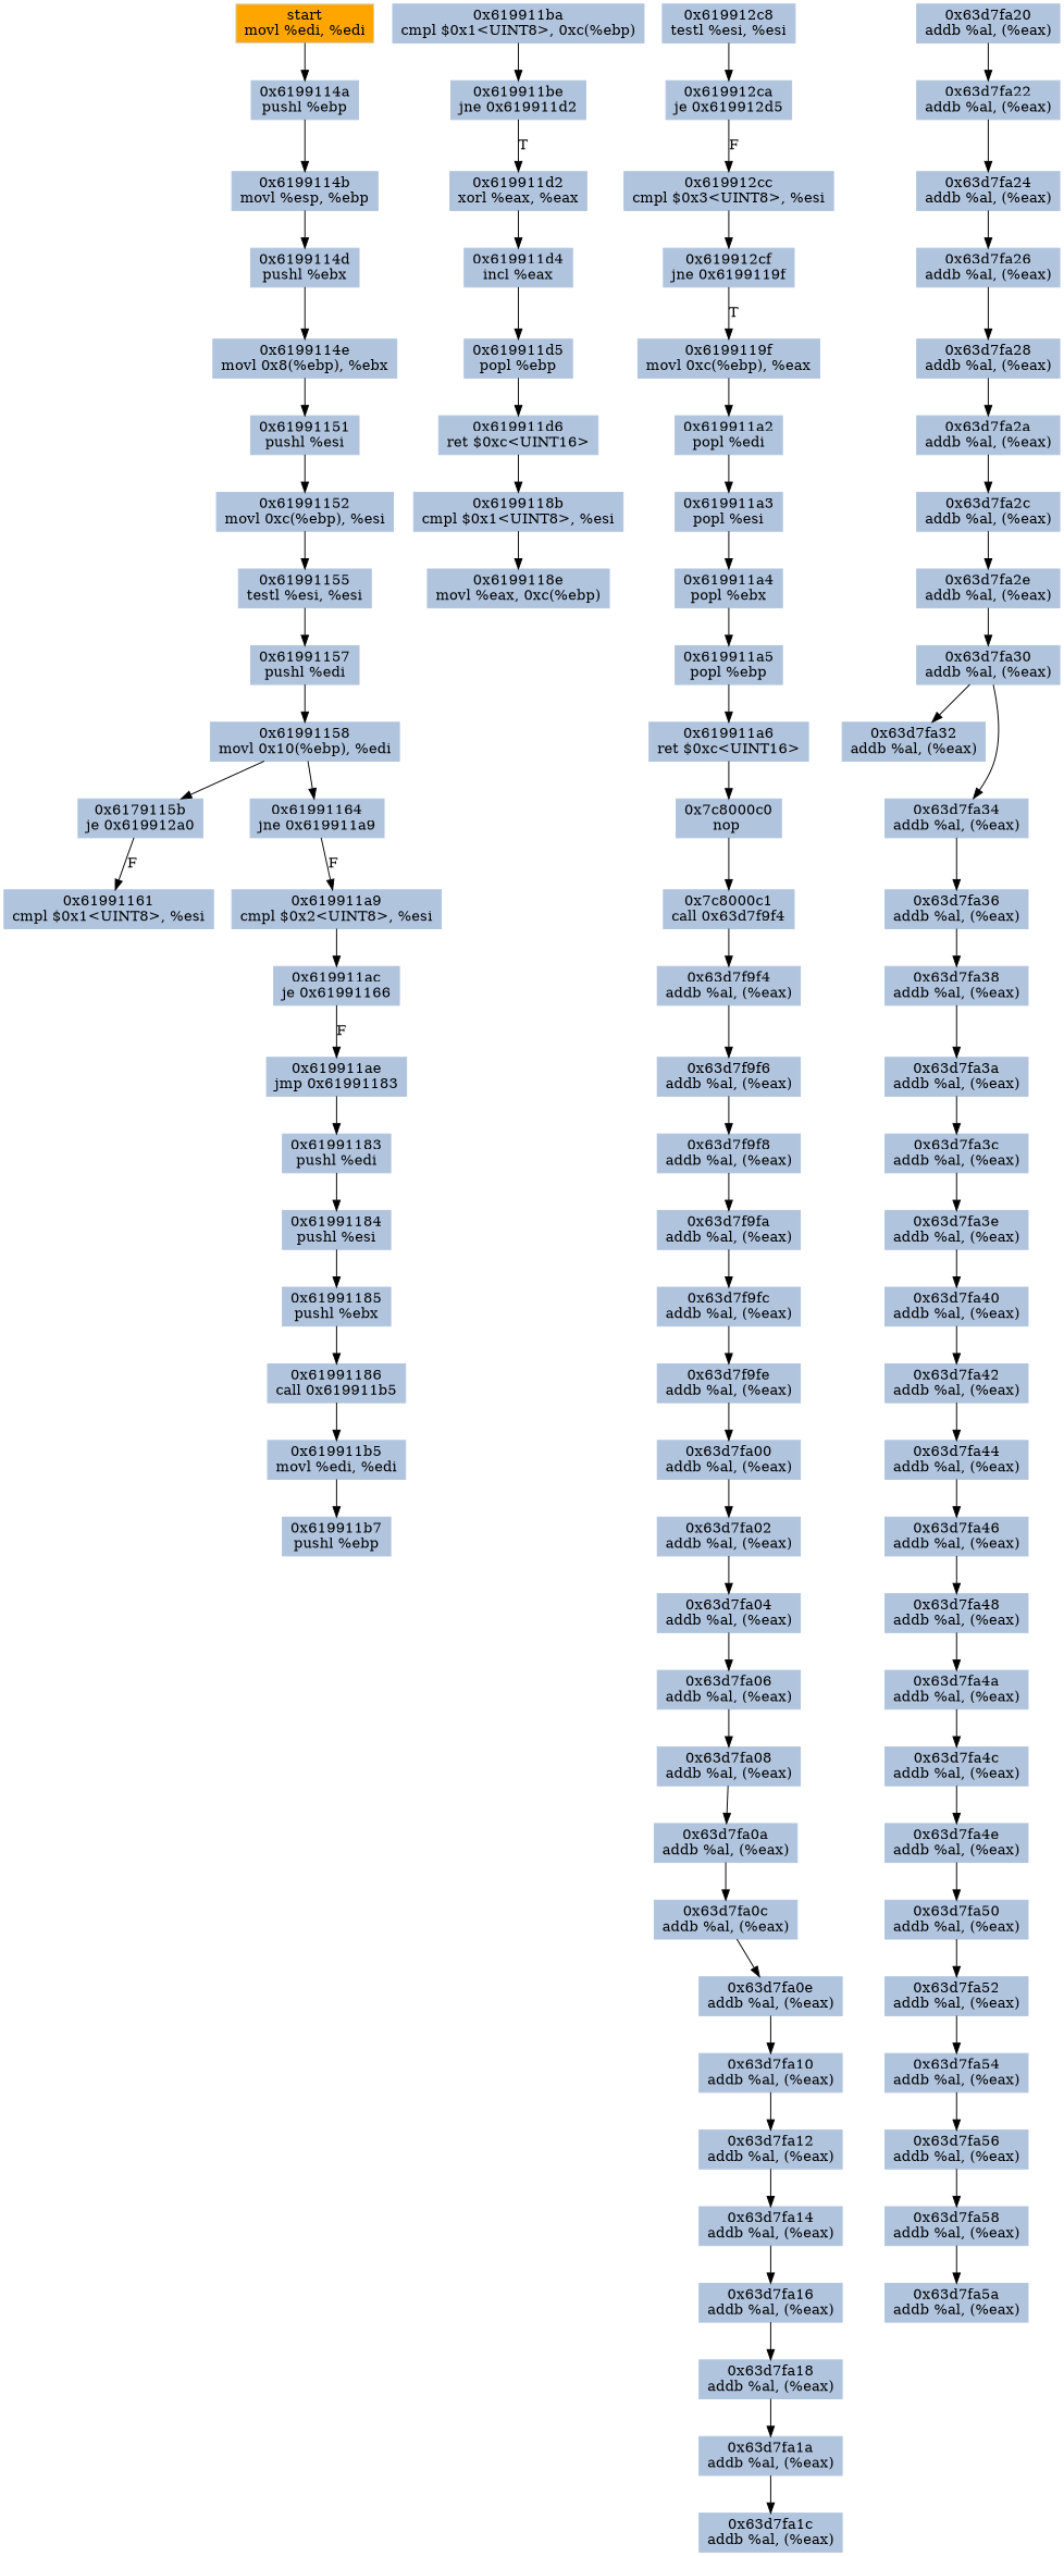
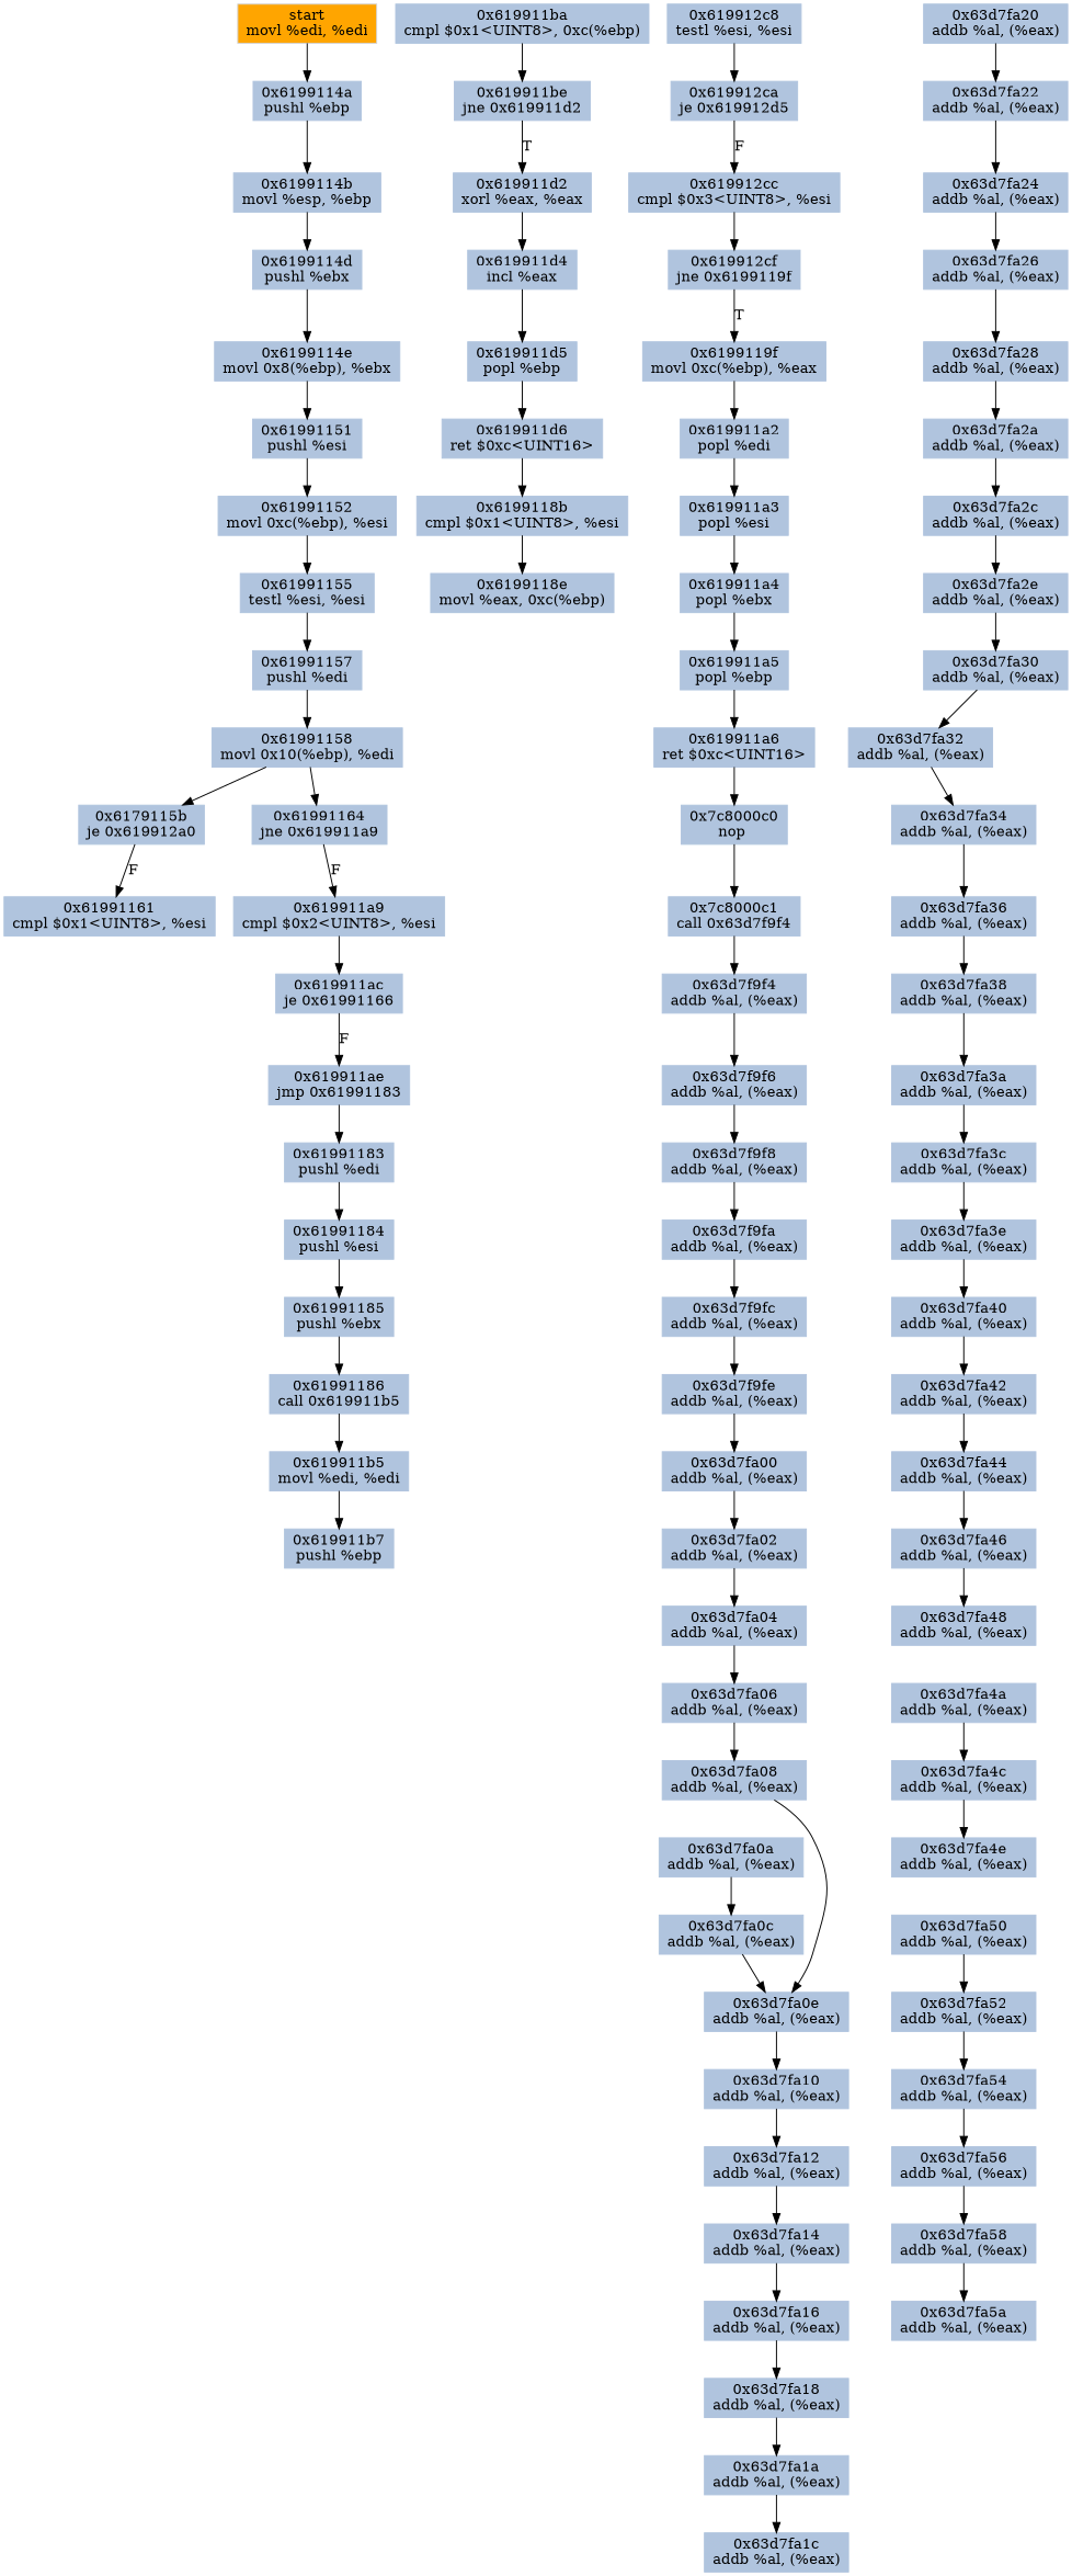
  digraph {
    node [color=lightsteelblue fillcolor=lightsteelblue shape=rectangle style=filled]
    edge [color="#000000"]
    n1 [color=lightgrey fillcolor=orange label="start\nmovl %edi, %edi"]
    n2 [label="0x6199114a\npushl %ebp"]
    n3 [label="0x6199114b\nmovl %esp, %ebp"]
    n4 [label="0x6199114d\npushl %ebx"]
    n5 [label="0x6199114e\nmovl 0x8(%ebp), %ebx"]
    n6 [label="0x61991151\npushl %esi"]
    n7 [label="0x61991152\nmovl 0xc(%ebp), %esi"]
    n8 [label="0x61991155\ntestl %esi, %esi"]
    n9 [label="0x61991157\npushl %edi"]
    n10 [label="0x61991158\nmovl 0x10(%ebp), %edi"]
    n11 [label="0x6179115b\nje 0x619912a0"]
    n12 [label="0x61991164\njne 0x619911a9"]
    n13 [label="0x61991161\ncmpl $0x1<UINT8>, %esi"]
    n14 [label="0x619911a9\ncmpl $0x2<UINT8>, %esi"]
    n15 [label="0x619911ac\nje 0x61991166"]
    n16 [label="0x619911ae\njmp 0x61991183"]
    n17 [label="0x61991183\npushl %edi"]
    n18 [label="0x61991184\npushl %esi"]
    n19 [label="0x61991185\npushl %ebx"]
    n20 [label="0x61991186\ncall 0x619911b5"]
    n21 [label="0x619911b5\nmovl %edi, %edi"]
    n22 [label="0x619911b7\npushl %ebp"]
    n23 [label="0x619911ba\ncmpl $0x1<UINT8>, 0xc(%ebp)"]
    n24 [label="0x619911be\njne 0x619911d2"]
    n25 [label="0x619911d2\nxorl %eax, %eax"]
    n26 [label="0x619911d4\nincl %eax"]
    n27 [label="0x619911d5\npopl %ebp"]
    n28 [label="0x619911d6\nret $0xc<UINT16>"]
    n29 [label="0x6199118b\ncmpl $0x1<UINT8>, %esi"]
    n30 [label="0x6199118e\nmovl %eax, 0xc(%ebp)"]
    n31 [label="0x619912c8\ntestl %esi, %esi"]
    n32 [label="0x619912ca\nje 0x619912d5"]
    n33 [label="0x619912cc\ncmpl $0x3<UINT8>, %esi"]
    n34 [label="0x619912cf\njne 0x6199119f"]
    n35 [label="0x6199119f\nmovl 0xc(%ebp), %eax"]
    n36 [label="0x619911a2\npopl %edi"]
    n37 [label="0x619911a3\npopl %esi"]
    n38 [label="0x619911a4\npopl %ebx"]
    n39 [label="0x619911a5\npopl %ebp"]
    n40 [label="0x619911a6\nret $0xc<UINT16>"]
    n41 [label="0x7c8000c0\nnop "]
    n42 [label="0x7c8000c1\ncall 0x63d7f9f4"]
    n43 [label="0x63d7f9f4\naddb %al, (%eax)"]
    n44 [label="0x63d7f9f6\naddb %al, (%eax)"]
    n45 [label="0x63d7f9f8\naddb %al, (%eax)"]
    n46 [label="0x63d7f9fa\naddb %al, (%eax)"]
    n47 [label="0x63d7f9fc\naddb %al, (%eax)"]
    n48 [label="0x63d7f9fe\naddb %al, (%eax)"]
    n49 [label="0x63d7fa00\naddb %al, (%eax)"]
    n50 [label="0x63d7fa02\naddb %al, (%eax)"]
    n51 [label="0x63d7fa04\naddb %al, (%eax)"]
    n52 [label="0x63d7fa06\naddb %al, (%eax)"]
    n53 [label="0x63d7fa08\naddb %al, (%eax)"]
    n54 [label="0x63d7fa0a\naddb %al, (%eax)"]
    n55 [label="0x63d7fa0c\naddb %al, (%eax)"]
    n56 [label="0x63d7fa0e\naddb %al, (%eax)"]
    n57 [label="0x63d7fa10\naddb %al, (%eax)"]
    n58 [label="0x63d7fa12\naddb %al, (%eax)"]
    n59 [label="0x63d7fa14\naddb %al, (%eax)"]
    n60 [label="0x63d7fa16\naddb %al, (%eax)"]
    n61 [label="0x63d7fa18\naddb %al, (%eax)"]
    n62 [label="0x63d7fa1a\naddb %al, (%eax)"]
    n63 [label="0x63d7fa1c\naddb %al, (%eax)"]
    n64 [label="0x63d7fa20\naddb %al, (%eax)"]
    n65 [label="0x63d7fa22\naddb %al, (%eax)"]
    n66 [label="0x63d7fa24\naddb %al, (%eax)"]
    n67 [label="0x63d7fa26\naddb %al, (%eax)"]
    n68 [label="0x63d7fa28\naddb %al, (%eax)"]
    n69 [label="0x63d7fa2a\naddb %al, (%eax)"]
    n70 [label="0x63d7fa2c\naddb %al, (%eax)"]
    n71 [label="0x63d7fa2e\naddb %al, (%eax)"]
    n72 [label="0x63d7fa30\naddb %al, (%eax)"]
    n73 [label="0x63d7fa32\naddb %al, (%eax)"]
    n74 [label="0x63d7fa34\naddb %al, (%eax)"]
    n75 [label="0x63d7fa36\naddb %al, (%eax)"]
    n76 [label="0x63d7fa38\naddb %al, (%eax)"]
    n77 [label="0x63d7fa3a\naddb %al, (%eax)"]
    n78 [label="0x63d7fa3c\naddb %al, (%eax)"]
    n79 [label="0x63d7fa3e\naddb %al, (%eax)"]
    n80 [label="0x63d7fa40\naddb %al, (%eax)"]
    n81 [label="0x63d7fa42\naddb %al, (%eax)"]
    n82 [label="0x63d7fa44\naddb %al, (%eax)"]
    n83 [label="0x63d7fa46\naddb %al, (%eax)"]
    n84 [label="0x63d7fa48\naddb %al, (%eax)"]
    n85 [label="0x63d7fa4a\naddb %al, (%eax)"]
    n86 [label="0x63d7fa4c\naddb %al, (%eax)"]
    n87 [label="0x63d7fa4e\naddb %al, (%eax)"]
    n88 [label="0x63d7fa50\naddb %al, (%eax)"]
    n89 [label="0x63d7fa52\naddb %al, (%eax)"]
    n90 [label="0x63d7fa54\naddb %al, (%eax)"]
    n91 [label="0x63d7fa56\naddb %al, (%eax)"]
    n92 [label="0x63d7fa58\naddb %al, (%eax)"]
    n93 [label="0x63d7fa5a\naddb %al, (%eax)"]
    n1 -> n2
    n2 -> n3
    n3 -> n4
    n4 -> n5
    n5 -> n6
    n6 -> n7
    n7 -> n8
    n8 -> n9
    n9 -> n10
    n10 -> n11
    n10 -> n12
    n11 -> n13 [label=F]
    n12 -> n14 [label=F]
    n14 -> n15
    n15 -> n16 [label=F]
    n16 -> n17
    n17 -> n18
    n18 -> n19
    n19 -> n20
    n20 -> n21
    n21 -> n22
    n23 -> n24
    n24 -> n25 [label=T]
    n25 -> n26
    n26 -> n27
    n27 -> n28
    n28 -> n29
    n29 -> n30
    n31 -> n32
    n32 -> n33 [label=F]
    n33 -> n34
    n34 -> n35 [label=T]
    n35 -> n36
    n36 -> n37
    n37 -> n38
    n38 -> n39
    n39 -> n40
    n40 -> n41
    n41 -> n42
    n42 -> n43
    n43 -> n44
    n44 -> n45
    n45 -> n46
    n46 -> n47
    n47 -> n48
    n48 -> n49
    n49 -> n50
    n50 -> n51
    n51 -> n52
    n52 -> n53
-   n53 -> n54
+   n53 -> n56
    n54 -> n55
    n55 -> n56
    n56 -> n57
    n57 -> n58
    n58 -> n59
    n59 -> n60
    n60 -> n61
    n61 -> n62
    n62 -> n63
    n64 -> n65
    n65 -> n66
    n66 -> n67
    n67 -> n68
    n68 -> n69
    n69 -> n70
    n70 -> n71
    n71 -> n72
    n72 -> n73
-   n72 -> n74
+   n73 -> n74
    n74 -> n75
    n75 -> n76
    n76 -> n77
    n77 -> n78
    n78 -> n79
    n79 -> n80
    n80 -> n81
    n81 -> n82
    n82 -> n83
    n83 -> n84
-   n84 -> n85
    n85 -> n86
    n86 -> n87
-   n87 -> n88
    n88 -> n89
    n89 -> n90
    n90 -> n91
    n91 -> n92
    n92 -> n93
  }
